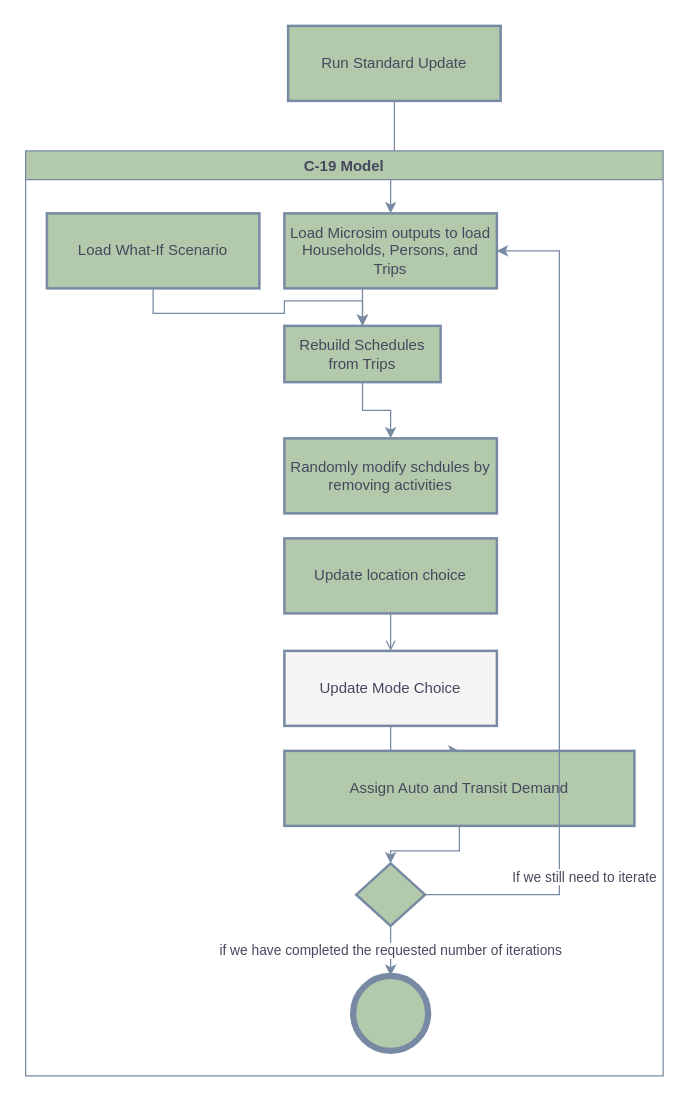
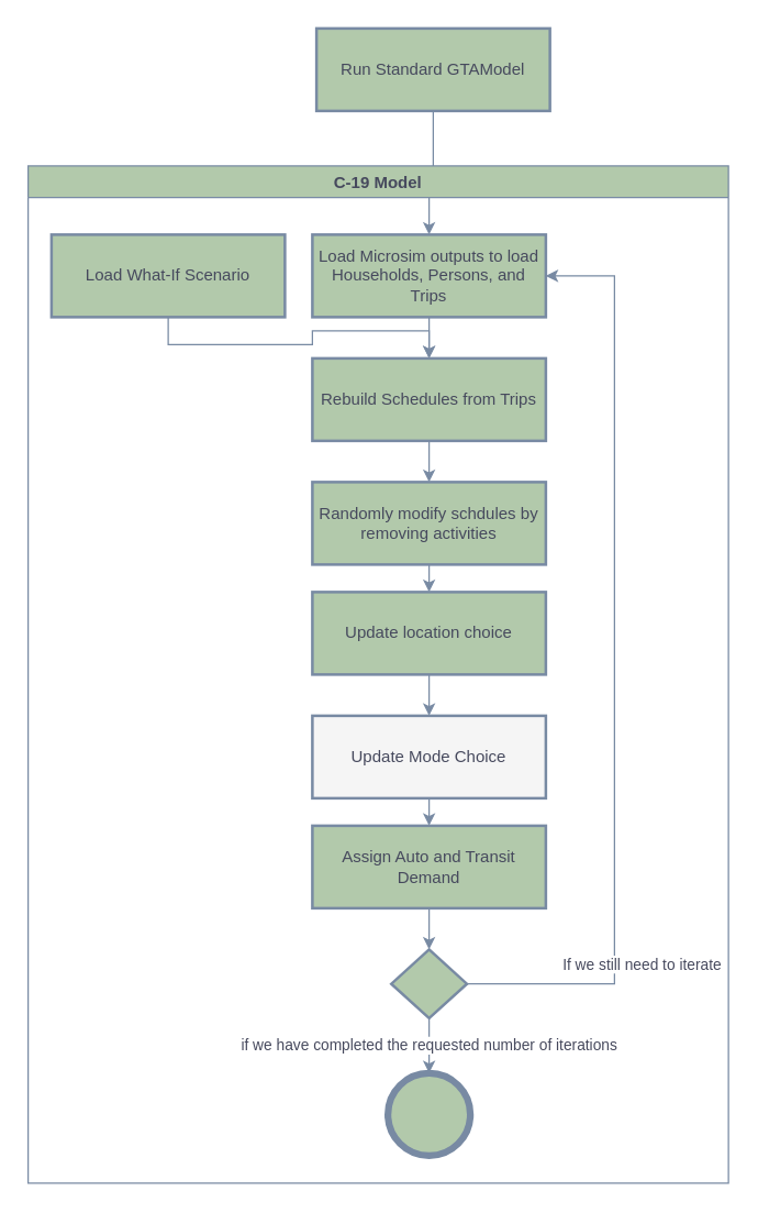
  <mxCell id="0" />
  <mxCell id="1" parent="0" />
  <mxCell id="2" style="edgeStyle=orthogonalEdgeStyle;rounded=0;orthogonalLoop=1;jettySize=auto;html=1;exitX=0.5;exitY=1;exitDx=0;exitDy=0;entryX=0.5;entryY=0;entryDx=0;entryDy=0;strokeColor=#788AA3;fontColor=#46495D;" edge="1" parent="1" source="3" target="6"><mxGeometry relative="1" as="geometry" /></mxCell>
- <mxCell id="3" value="Run Standard Update" style="rounded=0;whiteSpace=wrap;html=1;absoluteArcSize=1;arcSize=14;strokeWidth=2;fillColor=#B2C9AB;strokeColor=#788AA3;fontColor=#46495D;" vertex="1" parent="1"><mxGeometry x="230" y="20" width="170" height="60" as="geometry" /></mxCell>
+ <mxCell id="3" value="Run Standard GTAModel" style="rounded=0;whiteSpace=wrap;html=1;absoluteArcSize=1;arcSize=14;strokeWidth=2;fillColor=#B2C9AB;strokeColor=#788AA3;fontColor=#46495D;" vertex="1" parent="1"><mxGeometry x="230" y="20" width="170" height="60" as="geometry" /></mxCell>
  <mxCell id="4" value="C-19 Model" style="swimlane;fillColor=#B2C9AB;strokeColor=#788AA3;fontColor=#46495D;rounded=0;" vertex="1" parent="1"><mxGeometry x="20" y="120" width="510" height="740" as="geometry" /></mxCell>
  <mxCell id="5" style="edgeStyle=orthogonalEdgeStyle;rounded=0;orthogonalLoop=1;jettySize=auto;html=1;exitX=0.5;exitY=1;exitDx=0;exitDy=0;entryX=0.5;entryY=0;entryDx=0;entryDy=0;strokeColor=#788AA3;fontColor=#46495D;" edge="1" parent="4" source="6" target="10"><mxGeometry relative="1" as="geometry" /></mxCell>
  <mxCell id="6" value="Load Microsim outputs to load Households, Persons, and Trips" style="rounded=0;whiteSpace=wrap;html=1;absoluteArcSize=1;arcSize=14;strokeWidth=2;fillColor=#B2C9AB;strokeColor=#788AA3;fontColor=#46495D;" vertex="1" parent="4"><mxGeometry x="207" y="50" width="170" height="60" as="geometry" /></mxCell>
  <mxCell id="7" style="edgeStyle=orthogonalEdgeStyle;rounded=0;orthogonalLoop=1;jettySize=auto;html=1;exitX=0.5;exitY=1;exitDx=0;exitDy=0;strokeColor=#788AA3;fontColor=#46495D;" edge="1" parent="4" source="8" target="10"><mxGeometry relative="1" as="geometry" /></mxCell>
  <mxCell id="8" value="Load What-If Scenario" style="rounded=0;whiteSpace=wrap;html=1;absoluteArcSize=1;arcSize=14;strokeWidth=2;fillColor=#B2C9AB;strokeColor=#788AA3;fontColor=#46495D;" vertex="1" parent="4"><mxGeometry x="17" y="50" width="170" height="60" as="geometry" /></mxCell>
  <mxCell id="9" style="edgeStyle=orthogonalEdgeStyle;rounded=0;orthogonalLoop=1;jettySize=auto;html=1;exitX=0.5;exitY=1;exitDx=0;exitDy=0;entryX=0.5;entryY=0;entryDx=0;entryDy=0;strokeColor=#788AA3;fontColor=#46495D;" edge="1" parent="4" source="10" target="12"><mxGeometry relative="1" as="geometry" /></mxCell>
- <mxCell id="10" value="Rebuild Schedules from Trips" style="rounded=0;whiteSpace=wrap;html=1;absoluteArcSize=1;arcSize=14;strokeWidth=2;fillColor=#B2C9AB;strokeColor=#788AA3;fontColor=#46495D;" vertex="1" parent="4"><mxGeometry x="207" y="140" width="125" height="45" as="geometry" /></mxCell>
+ <mxCell id="10" value="Rebuild Schedules from Trips" style="rounded=0;whiteSpace=wrap;html=1;absoluteArcSize=1;arcSize=14;strokeWidth=2;fillColor=#B2C9AB;strokeColor=#788AA3;fontColor=#46495D;" vertex="1" parent="4"><mxGeometry x="207" y="140" width="170" height="60" as="geometry" /></mxCell>
+ <mxCell id="11" style="edgeStyle=orthogonalEdgeStyle;rounded=0;orthogonalLoop=1;jettySize=auto;html=1;exitX=0.5;exitY=1;exitDx=0;exitDy=0;entryX=0.5;entryY=0;entryDx=0;entryDy=0;strokeColor=#788AA3;fontColor=#46495D;" edge="1" parent="4" source="12" target="13"><mxGeometry relative="1" as="geometry" /></mxCell>
  <mxCell id="12" value="Randomly modify schdules by removing activities" style="rounded=0;whiteSpace=wrap;html=1;absoluteArcSize=1;arcSize=14;strokeWidth=2;fillColor=#B2C9AB;strokeColor=#788AA3;fontColor=#46495D;" vertex="1" parent="4"><mxGeometry x="207" y="230" width="170" height="60" as="geometry" /></mxCell>
  <mxCell id="13" value="Update location choice" style="rounded=0;whiteSpace=wrap;html=1;absoluteArcSize=1;arcSize=14;strokeWidth=2;fillColor=#B2C9AB;strokeColor=#788AA3;fontColor=#46495D;" vertex="1" parent="4"><mxGeometry x="207" y="310" width="170" height="60" as="geometry" /></mxCell>
  <mxCell id="14" style="edgeStyle=orthogonalEdgeStyle;rounded=0;orthogonalLoop=1;jettySize=auto;html=1;exitX=0.5;exitY=1;exitDx=0;exitDy=0;entryX=0.5;entryY=0;entryDx=0;entryDy=0;strokeColor=#788AA3;fontColor=#46495D;" edge="1" parent="4" source="15" target="17"><mxGeometry relative="1" as="geometry" /></mxCell>
  <mxCell id="15" value="Update Mode Choice" style="rounded=0;whiteSpace=wrap;html=1;absoluteArcSize=1;arcSize=14;strokeWidth=2;fillColor=#f5f5f5;strokeColor=#788AA3;fontColor=#46495D;" vertex="1" parent="4"><mxGeometry x="207" y="400" width="170" height="60" as="geometry" /></mxCell>
  <mxCell id="16" style="edgeStyle=orthogonalEdgeStyle;rounded=0;orthogonalLoop=1;jettySize=auto;html=1;exitX=0.5;exitY=1;exitDx=0;exitDy=0;entryX=0.5;entryY=0;entryDx=0;entryDy=0;entryPerimeter=0;strokeColor=#788AA3;fontColor=#46495D;" edge="1" parent="4" source="17" target="20"><mxGeometry relative="1" as="geometry" /></mxCell>
- <mxCell id="17" value="Assign Auto and Transit Demand" style="rounded=0;whiteSpace=wrap;html=1;absoluteArcSize=1;arcSize=14;strokeWidth=2;fillColor=#B2C9AB;strokeColor=#788AA3;fontColor=#46495D;" vertex="1" parent="4"><mxGeometry x="207" y="480" width="280" height="60" as="geometry" /></mxCell>
+ <mxCell id="17" value="Assign Auto and Transit Demand" style="rounded=0;whiteSpace=wrap;html=1;absoluteArcSize=1;arcSize=14;strokeWidth=2;fillColor=#B2C9AB;strokeColor=#788AA3;fontColor=#46495D;" vertex="1" parent="4"><mxGeometry x="207" y="480" width="170" height="60" as="geometry" /></mxCell>
  <mxCell id="18" value="If we still need to iterate" style="edgeStyle=orthogonalEdgeStyle;rounded=0;orthogonalLoop=1;jettySize=auto;html=1;exitX=1;exitY=0.5;exitDx=0;exitDy=0;exitPerimeter=0;entryX=1;entryY=0.5;entryDx=0;entryDy=0;strokeColor=#788AA3;fontColor=#46495D;" edge="1" parent="4" source="20" target="6"><mxGeometry x="-0.636" y="-20" relative="1" as="geometry"><Array as="points"><mxPoint x="427" y="595" /><mxPoint x="427" y="80" /></Array><mxPoint as="offset" /></mxGeometry></mxCell>
  <mxCell id="19" value="if we have completed the requested number of iterations" style="edgeStyle=orthogonalEdgeStyle;rounded=0;orthogonalLoop=1;jettySize=auto;html=1;exitX=0.5;exitY=1;exitDx=0;exitDy=0;exitPerimeter=0;entryX=0.5;entryY=0;entryDx=0;entryDy=0;strokeColor=#788AA3;fontColor=#46495D;" edge="1" parent="4" source="20" target="21"><mxGeometry relative="1" as="geometry" /></mxCell>
  <mxCell id="20" value="" style="strokeWidth=2;html=1;shape=mxgraph.flowchart.decision;whiteSpace=wrap;fillColor=#B2C9AB;strokeColor=#788AA3;fontColor=#46495D;rounded=0;" vertex="1" parent="4"><mxGeometry x="264.5" y="570" width="55" height="50" as="geometry" /></mxCell>
  <mxCell id="21" value="" style="shape=ellipse;html=1;dashed=0;whitespace=wrap;aspect=fixed;strokeWidth=5;perimeter=ellipsePerimeter;fillColor=#B2C9AB;strokeColor=#788AA3;fontColor=#46495D;rounded=0;" vertex="1" parent="4"><mxGeometry x="262" y="660" width="60" height="60" as="geometry" /></mxCell>
- <mxCell id="22" style="edgeStyle=orthogonalEdgeStyle;rounded=0;orthogonalLoop=1;jettySize=auto;html=1;exitX=0.5;exitY=1;exitDx=0;exitDy=0;strokeColor=#788AA3;fontColor=#46495D;entryX=0.5;entryY=0;entryDx=0;entryDy=0;endArrow=open;" edge="1" parent="4" source="13" target="15"><mxGeometry relative="1" as="geometry"><mxPoint x="182" y="400" as="targetPoint" /></mxGeometry></mxCell>
+ <mxCell id="22" style="edgeStyle=orthogonalEdgeStyle;rounded=0;orthogonalLoop=1;jettySize=auto;html=1;exitX=0.5;exitY=1;exitDx=0;exitDy=0;strokeColor=#788AA3;fontColor=#46495D;entryX=0.5;entryY=0;entryDx=0;entryDy=0;" edge="1" parent="4" source="13" target="15"><mxGeometry relative="1" as="geometry"><mxPoint x="182" y="400" as="targetPoint" /></mxGeometry></mxCell>
